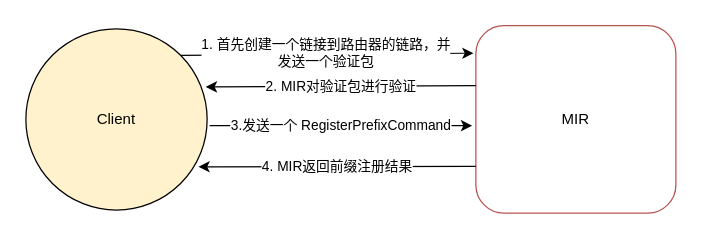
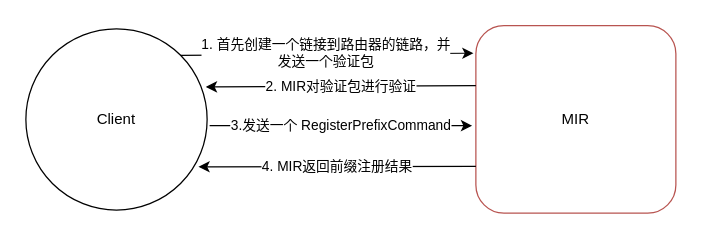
  <mxCell id="0" />
  <mxCell id="1" parent="0" />
  <mxCell id="2" value="MIR" style="rounded=1;whiteSpace=wrap;html=1;fillColor=#ffffff;strokeColor=#b85450;" vertex="1" parent="1"><mxGeometry x="380" y="20" width="160" height="150" as="geometry" /></mxCell>
- <mxCell id="3" value="Client" style="ellipse;whiteSpace=wrap;html=1;aspect=fixed;fillColor=#fff2cc;" vertex="1" parent="1"><mxGeometry x="20" y="22.5" width="145" height="145" as="geometry" /></mxCell>
+ <mxCell id="3" value="Client" style="ellipse;whiteSpace=wrap;html=1;aspect=fixed;" vertex="1" parent="1"><mxGeometry x="20" y="22.5" width="145" height="145" as="geometry" /></mxCell>
  <mxCell id="4" value="" style="endArrow=classic;html=1;exitX=1;exitY=0;exitDx=0;exitDy=0;entryX=-0.012;entryY=0.147;entryDx=0;entryDy=0;entryPerimeter=0;" edge="1" parent="1" source="3" target="2"><mxGeometry width="50" height="50" relative="1" as="geometry"><mxPoint x="210" y="70" as="sourcePoint" /><mxPoint x="260" y="20" as="targetPoint" /></mxGeometry></mxCell>
  <mxCell id="5" value="1. 首先创建一个链接到路由器的链路，并&lt;br&gt;发送一个验证包" style="edgeLabel;html=1;align=center;verticalAlign=middle;resizable=0;points=[];" vertex="1" connectable="0" parent="4"><mxGeometry x="-0.093" y="1" relative="1" as="geometry"><mxPoint x="10.24" as="offset" /></mxGeometry></mxCell>
  <mxCell id="6" value="2. MIR对验证包进行验证" style="endArrow=classic;html=1;exitX=0;exitY=0.32;exitDx=0;exitDy=0;exitPerimeter=0;entryX=0.993;entryY=0.321;entryDx=0;entryDy=0;entryPerimeter=0;" edge="1" parent="1" source="2" target="3"><mxGeometry width="50" height="50" relative="1" as="geometry"><mxPoint x="220" y="190" as="sourcePoint" /><mxPoint x="270" y="140" as="targetPoint" /><Array as="points" /></mxGeometry></mxCell>
  <mxCell id="7" value="3.发送一个 RegisterPrefixCommand" style="endArrow=classic;html=1;" edge="1" parent="1"><mxGeometry width="50" height="50" relative="1" as="geometry"><mxPoint x="167" y="100" as="sourcePoint" /><mxPoint x="377" y="100" as="targetPoint" /></mxGeometry></mxCell>
  <mxCell id="8" value="4. MIR返回前缀注册结果" style="endArrow=classic;html=1;exitX=0;exitY=0.75;exitDx=0;exitDy=0;entryX=0.952;entryY=0.762;entryDx=0;entryDy=0;entryPerimeter=0;" edge="1" parent="1" source="2" target="3"><mxGeometry width="50" height="50" relative="1" as="geometry"><mxPoint x="150" y="260" as="sourcePoint" /><mxPoint x="200" y="210" as="targetPoint" /></mxGeometry></mxCell>
